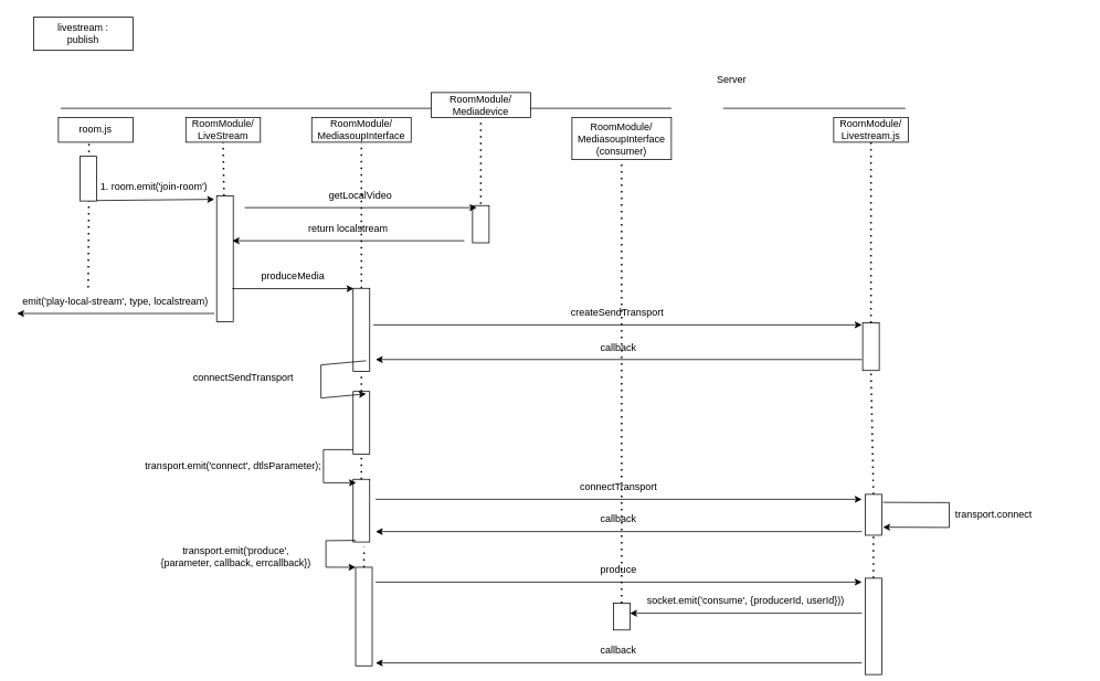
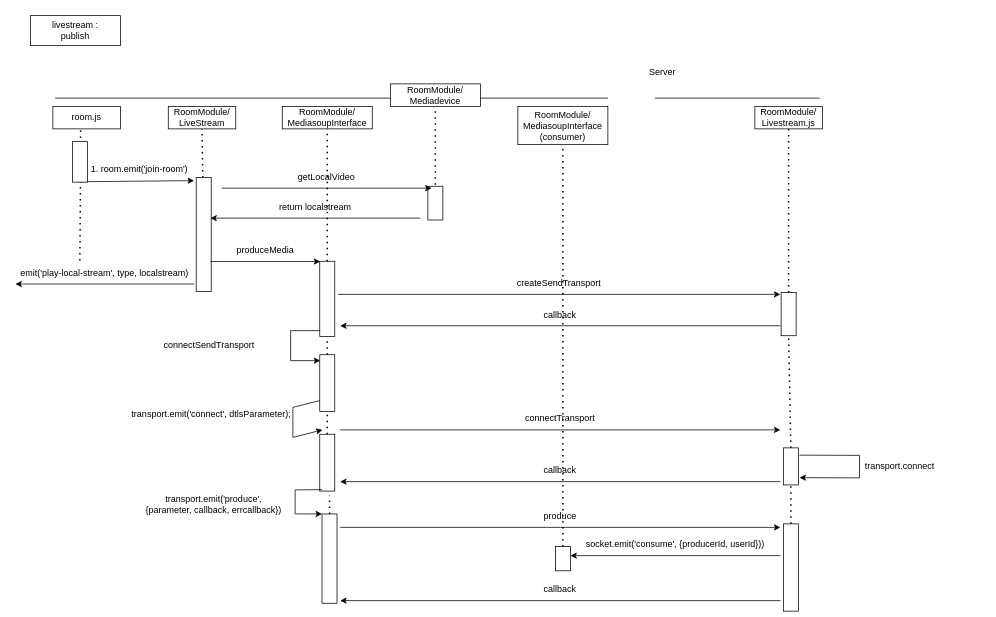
  <mxCell id="0" />
  <mxCell id="1" parent="0" />
- <mxCell id="2" value="transport.emit('connect', dtlsParameter);" style="text;strokeColor=none;align=center;fillColor=none;html=1;verticalAlign=middle;whiteSpace=wrap;rounded=0;" parent="1" vertex="1"><mxGeometry x="133" y="542.35" width="296.5" height="40" as="geometry" /></mxCell>
+ <mxCell id="2" value="transport.emit('connect', dtlsParameter);" style="text;strokeColor=none;align=center;fillColor=none;html=1;verticalAlign=middle;whiteSpace=wrap;rounded=0;" parent="1" vertex="1"><mxGeometry x="133" y="532.35" width="296.5" height="40" as="geometry" /></mxCell>
  <mxCell id="3" value="" style="endArrow=none;dashed=1;html=1;dashPattern=1 3;strokeWidth=2;rounded=0;entryX=0.5;entryY=1;entryDx=0;entryDy=0;startArrow=none;" parent="1" source="14" target="13" edge="1"><mxGeometry width="50" height="50" relative="1" as="geometry"><mxPoint x="247.75" y="600" as="sourcePoint" /><mxPoint x="247.75" y="230" as="targetPoint" /></mxGeometry></mxCell>
  <mxCell id="4" value="" style="rounded=0;whiteSpace=wrap;html=1;" parent="1" vertex="1"><mxGeometry x="40" y="20" width="120" height="40" as="geometry" /></mxCell>
  <mxCell id="5" value="room.js" style="rounded=0;whiteSpace=wrap;html=1;" parent="1" vertex="1"><mxGeometry x="70" y="141" width="90" height="30" as="geometry" /></mxCell>
  <mxCell id="6" value="RoomModule/&lt;br&gt;Livestream.js" style="rounded=0;whiteSpace=wrap;html=1;" parent="1" vertex="1"><mxGeometry x="1006" y="141" width="90" height="30" as="geometry" /></mxCell>
  <mxCell id="7" value="" style="endArrow=none;dashed=1;html=1;dashPattern=1 3;strokeWidth=2;rounded=0;entryX=0.411;entryY=1.067;entryDx=0;entryDy=0;entryPerimeter=0;startArrow=none;" parent="1" target="5" edge="1"><mxGeometry width="50" height="50" relative="1" as="geometry"><mxPoint x="106.477" y="215" as="sourcePoint" /><mxPoint x="467" y="430" as="targetPoint" /></mxGeometry></mxCell>
  <mxCell id="8" value="" style="endArrow=none;html=1;rounded=0;" parent="1" edge="1"><mxGeometry width="50" height="50" relative="1" as="geometry"><mxPoint x="73" y="130" as="sourcePoint" /><mxPoint x="810" y="130" as="targetPoint" /></mxGeometry></mxCell>
  <mxCell id="9" value="" style="endArrow=none;html=1;rounded=0;" parent="1" edge="1"><mxGeometry width="50" height="50" relative="1" as="geometry"><mxPoint x="872.5" y="130" as="sourcePoint" /><mxPoint x="1092.5" y="130" as="targetPoint" /></mxGeometry></mxCell>
  <mxCell id="10" value="Server" style="text;strokeColor=none;align=center;fillColor=none;html=1;verticalAlign=middle;whiteSpace=wrap;rounded=0;" parent="1" vertex="1"><mxGeometry x="853" y="80" width="60" height="30" as="geometry" /></mxCell>
  <mxCell id="11" value="" style="endArrow=none;dashed=1;html=1;dashPattern=1 3;strokeWidth=2;rounded=0;entryX=1;entryY=0.5;entryDx=0;entryDy=0;" parent="1" edge="1"><mxGeometry width="50" height="50" relative="1" as="geometry"><mxPoint x="106" y="346.5" as="sourcePoint" /><mxPoint x="107" y="211.5" as="targetPoint" /></mxGeometry></mxCell>
  <mxCell id="12" value="livestream :&lt;br&gt;publish" style="text;strokeColor=none;align=center;fillColor=none;html=1;verticalAlign=middle;whiteSpace=wrap;rounded=0;" parent="1" vertex="1"><mxGeometry x="50" y="25" width="100" height="30" as="geometry" /></mxCell>
  <mxCell id="13" value="RoomModule/&lt;br&gt;LiveStream" style="rounded=0;whiteSpace=wrap;html=1;" parent="1" vertex="1"><mxGeometry x="223.87" y="141" width="90" height="30" as="geometry" /></mxCell>
  <mxCell id="14" value="" style="rounded=0;whiteSpace=wrap;html=1;rotation=90;" parent="1" vertex="1"><mxGeometry x="195.1" y="301.76" width="152" height="20" as="geometry" /></mxCell>
  <mxCell id="15" value="" style="endArrow=classic;html=1;rounded=0;entryX=1;entryY=1;entryDx=0;entryDy=0;" parent="1" target="16" edge="1"><mxGeometry width="50" height="50" relative="1" as="geometry"><mxPoint x="106.5" y="241.5" as="sourcePoint" /><mxPoint x="230" y="242" as="targetPoint" /></mxGeometry></mxCell>
  <mxCell id="16" value="1. room.emit('join-room')" style="text;strokeColor=none;align=center;fillColor=none;html=1;verticalAlign=middle;whiteSpace=wrap;rounded=0;" parent="1" vertex="1"><mxGeometry x="111.75" y="210" width="146.5" height="30" as="geometry" /></mxCell>
  <mxCell id="17" value="RoomModule/&lt;br&gt;Mediadevice" style="rounded=0;whiteSpace=wrap;html=1;" parent="1" vertex="1"><mxGeometry x="520" y="111" width="120" height="30" as="geometry" /></mxCell>
  <mxCell id="18" value="" style="endArrow=none;dashed=1;html=1;dashPattern=1 3;strokeWidth=2;rounded=0;entryX=0.5;entryY=1;entryDx=0;entryDy=0;startArrow=none;" parent="1" target="17" edge="1"><mxGeometry width="50" height="50" relative="1" as="geometry"><mxPoint x="580" y="245.5" as="sourcePoint" /><mxPoint x="581.75" y="230" as="targetPoint" /></mxGeometry></mxCell>
  <mxCell id="19" value="" style="rounded=0;whiteSpace=wrap;html=1;rotation=90;" parent="1" vertex="1"><mxGeometry x="1022.18" y="407.97" width="57.63" height="20" as="geometry" /></mxCell>
  <mxCell id="20" value="" style="rounded=0;whiteSpace=wrap;html=1;rotation=90;" parent="1" vertex="1"><mxGeometry x="79" y="205" width="54" height="20" as="geometry" /></mxCell>
  <mxCell id="21" value="" style="rounded=0;whiteSpace=wrap;html=1;rotation=90;spacing=4;" parent="1" vertex="1"><mxGeometry x="557.5" y="260" width="45" height="20" as="geometry" /></mxCell>
  <mxCell id="22" value="RoomModule/&lt;br&gt;MediasoupInterface" style="rounded=0;whiteSpace=wrap;html=1;" parent="1" vertex="1"><mxGeometry x="375.85" y="141" width="120" height="30" as="geometry" /></mxCell>
  <mxCell id="23" value="" style="endArrow=none;dashed=1;html=1;dashPattern=1 3;strokeWidth=2;rounded=0;entryX=0.5;entryY=1;entryDx=0;entryDy=0;startArrow=none;exitX=0;exitY=0.5;exitDx=0;exitDy=0;" parent="1" source="24" target="22" edge="1"><mxGeometry width="50" height="50" relative="1" as="geometry"><mxPoint x="435.85" y="245.5" as="sourcePoint" /><mxPoint x="437.6" y="230" as="targetPoint" /></mxGeometry></mxCell>
  <mxCell id="24" value="" style="rounded=0;whiteSpace=wrap;html=1;rotation=90;spacing=4;" parent="1" vertex="1"><mxGeometry x="385.76" y="387.6" width="100.17" height="20" as="geometry" /></mxCell>
  <mxCell id="25" value="" style="endArrow=classic;html=1;rounded=0;exitX=0;exitY=1;exitDx=0;exitDy=0;entryX=1;entryY=1;entryDx=0;entryDy=0;" parent="1" source="26" target="26" edge="1"><mxGeometry width="50" height="50" relative="1" as="geometry"><mxPoint x="360" y="420" as="sourcePoint" /><mxPoint x="410" y="370" as="targetPoint" /></mxGeometry></mxCell>
  <mxCell id="26" value="getLocalVideo" style="text;strokeColor=none;align=center;fillColor=none;html=1;verticalAlign=middle;whiteSpace=wrap;rounded=0;" parent="1" vertex="1"><mxGeometry x="295" y="220" width="280" height="30" as="geometry" /></mxCell>
  <mxCell id="27" value="return localstream" style="text;strokeColor=none;align=center;fillColor=none;html=1;verticalAlign=middle;whiteSpace=wrap;rounded=0;" parent="1" vertex="1"><mxGeometry x="280" y="260" width="280" height="30" as="geometry" /></mxCell>
  <mxCell id="28" value="" style="endArrow=classic;html=1;rounded=0;exitX=1;exitY=1;exitDx=0;exitDy=0;entryX=0;entryY=1;entryDx=0;entryDy=0;" parent="1" source="27" target="27" edge="1"><mxGeometry width="50" height="50" relative="1" as="geometry"><mxPoint x="360" y="420" as="sourcePoint" /><mxPoint x="410" y="370" as="targetPoint" /></mxGeometry></mxCell>
  <mxCell id="29" value="produceMedia" style="text;strokeColor=none;align=center;fillColor=none;html=1;verticalAlign=middle;whiteSpace=wrap;rounded=0;" parent="1" vertex="1"><mxGeometry x="280" y="317.87" width="146.5" height="30" as="geometry" /></mxCell>
  <mxCell id="30" value="" style="endArrow=classic;html=1;rounded=0;exitX=0;exitY=1;exitDx=0;exitDy=0;entryX=1;entryY=1;entryDx=0;entryDy=0;" parent="1" source="29" target="29" edge="1"><mxGeometry width="50" height="50" relative="1" as="geometry"><mxPoint x="360" y="420" as="sourcePoint" /><mxPoint x="410" y="370" as="targetPoint" /></mxGeometry></mxCell>
  <mxCell id="31" value="" style="endArrow=classic;html=1;rounded=0;exitX=1;exitY=1;exitDx=0;exitDy=0;entryX=0;entryY=1;entryDx=0;entryDy=0;" parent="1" source="32" target="32" edge="1"><mxGeometry width="50" height="50" relative="1" as="geometry"><mxPoint x="258.25" y="390" as="sourcePoint" /><mxPoint x="98.25" y="390" as="targetPoint" /></mxGeometry></mxCell>
  <mxCell id="32" value="emit('play-local-stream', type, localstream)" style="text;strokeColor=none;align=center;fillColor=none;html=1;verticalAlign=middle;whiteSpace=wrap;rounded=0;" parent="1" vertex="1"><mxGeometry x="20" y="347.87" width="238.25" height="30" as="geometry" /></mxCell>
  <mxCell id="33" value="createSendTransport" style="text;strokeColor=none;align=center;fillColor=none;html=1;verticalAlign=middle;whiteSpace=wrap;rounded=0;" parent="1" vertex="1"><mxGeometry x="450" y="361.65" width="590" height="30" as="geometry" /></mxCell>
  <mxCell id="34" value="" style="endArrow=classic;html=1;rounded=0;exitX=0;exitY=1;exitDx=0;exitDy=0;entryX=1;entryY=1;entryDx=0;entryDy=0;" parent="1" source="33" target="33" edge="1"><mxGeometry width="50" height="50" relative="1" as="geometry"><mxPoint x="360" y="410" as="sourcePoint" /><mxPoint x="410" y="360" as="targetPoint" /></mxGeometry></mxCell>
  <mxCell id="35" value="" style="endArrow=classic;html=1;rounded=0;exitX=1;exitY=1;exitDx=0;exitDy=0;entryX=0;entryY=1;entryDx=0;entryDy=0;" parent="1" source="36" target="36" edge="1"><mxGeometry width="50" height="50" relative="1" as="geometry"><mxPoint x="853" y="534" as="sourcePoint" /><mxPoint x="453" y="534" as="targetPoint" /></mxGeometry></mxCell>
  <mxCell id="36" value="callback" style="text;strokeColor=none;align=center;fillColor=none;html=1;verticalAlign=middle;whiteSpace=wrap;rounded=0;" parent="1" vertex="1"><mxGeometry x="453" y="403.53" width="587" height="30" as="geometry" /></mxCell>
- <mxCell id="37" value="connectTransport" style="text;strokeColor=none;align=center;fillColor=none;html=1;verticalAlign=middle;whiteSpace=wrap;rounded=0;" parent="1" vertex="1"><mxGeometry x="453" y="572.35" width="587" height="30" as="geometry" /></mxCell>
+ <mxCell id="37" value="connectTransport" style="text;strokeColor=none;align=center;fillColor=none;html=1;verticalAlign=middle;whiteSpace=wrap;rounded=0;" parent="1" vertex="1"><mxGeometry x="453" y="542.35" width="587" height="30" as="geometry" /></mxCell>
  <mxCell id="38" value="" style="endArrow=classic;html=1;rounded=0;exitX=0;exitY=1;exitDx=0;exitDy=0;entryX=1;entryY=1;entryDx=0;entryDy=0;" parent="1" source="37" target="37" edge="1"><mxGeometry width="50" height="50" relative="1" as="geometry"><mxPoint x="363" y="502.35" as="sourcePoint" /><mxPoint x="413" y="452.35" as="targetPoint" /></mxGeometry></mxCell>
  <mxCell id="39" value="" style="rounded=0;whiteSpace=wrap;html=1;rotation=90;" parent="1" vertex="1"><mxGeometry x="1029.3" y="611.04" width="49.39" height="20" as="geometry" /></mxCell>
  <mxCell id="40" value="&amp;nbsp; &amp;nbsp; &amp;nbsp; &amp;nbsp; transport.connect" style="text;strokeColor=none;align=center;fillColor=none;html=1;verticalAlign=middle;whiteSpace=wrap;rounded=0;" parent="1" vertex="1"><mxGeometry x="1065.5" y="606.04" width="240" height="30" as="geometry" /></mxCell>
  <mxCell id="41" value="" style="endArrow=classic;html=1;rounded=0;exitX=0;exitY=0;exitDx=0;exitDy=0;entryX=0;entryY=1;entryDx=0;entryDy=0;" parent="1" source="40" target="40" edge="1"><mxGeometry width="50" height="50" relative="1" as="geometry"><mxPoint x="545.5" y="502.35" as="sourcePoint" /><mxPoint x="595.5" y="452.35" as="targetPoint" /><Array as="points"><mxPoint x="1145.5" y="606.35" /><mxPoint x="1145.5" y="636.35" /></Array></mxGeometry></mxCell>
  <mxCell id="42" value="callback" style="text;strokeColor=none;align=center;fillColor=none;html=1;verticalAlign=middle;whiteSpace=wrap;rounded=0;" parent="1" vertex="1"><mxGeometry x="453" y="611.35" width="587" height="30" as="geometry" /></mxCell>
  <mxCell id="43" value="" style="endArrow=classic;html=1;rounded=0;exitX=1;exitY=1;exitDx=0;exitDy=0;entryX=0;entryY=1;entryDx=0;entryDy=0;" parent="1" source="42" target="42" edge="1"><mxGeometry width="50" height="50" relative="1" as="geometry"><mxPoint x="363" y="502.35" as="sourcePoint" /><mxPoint x="413" y="452.35" as="targetPoint" /></mxGeometry></mxCell>
  <mxCell id="44" value="" style="rounded=0;whiteSpace=wrap;html=1;rotation=90;spacing=4;" parent="1" vertex="1"><mxGeometry x="397.95" y="606.04" width="75.79" height="20" as="geometry" /></mxCell>
  <mxCell id="45" value="" style="endArrow=classic;html=1;rounded=0;exitX=1;exitY=0;exitDx=0;exitDy=0;entryX=1;entryY=1;entryDx=0;entryDy=0;" parent="1" source="2" target="2" edge="1"><mxGeometry width="50" height="50" relative="1" as="geometry"><mxPoint x="360" y="392.35" as="sourcePoint" /><mxPoint x="410" y="342.35" as="targetPoint" /><Array as="points"><mxPoint x="390" y="542.35" /><mxPoint x="390" y="582.35" /></Array></mxGeometry></mxCell>
  <mxCell id="46" value="" style="rounded=0;whiteSpace=wrap;html=1;rotation=90;spacing=4;" parent="1" vertex="1"><mxGeometry x="379.33" y="733.98" width="119.04" height="20" as="geometry" /></mxCell>
  <mxCell id="47" value="transport.emit('produce',&lt;br&gt;{parameter, callback, errcallback})" style="text;strokeColor=none;align=center;fillColor=none;html=1;verticalAlign=middle;whiteSpace=wrap;rounded=0;" parent="1" vertex="1"><mxGeometry x="136" y="652.35" width="296.5" height="40" as="geometry" /></mxCell>
  <mxCell id="48" value="" style="endArrow=classic;html=1;rounded=0;entryX=0;entryY=1;entryDx=0;entryDy=0;" parent="1" target="46" edge="1"><mxGeometry width="50" height="50" relative="1" as="geometry"><mxPoint x="429" y="652" as="sourcePoint" /><mxPoint x="353" y="452.35" as="targetPoint" /><Array as="points"><mxPoint x="393" y="652.35" /><mxPoint x="393" y="684.35" /></Array></mxGeometry></mxCell>
  <mxCell id="49" value="produce" style="text;strokeColor=none;align=center;fillColor=none;html=1;verticalAlign=middle;whiteSpace=wrap;rounded=0;" parent="1" vertex="1"><mxGeometry x="453" y="672.35" width="587" height="30" as="geometry" /></mxCell>
  <mxCell id="50" value="" style="endArrow=classic;html=1;rounded=0;exitX=0;exitY=1;exitDx=0;exitDy=0;entryX=1;entryY=1;entryDx=0;entryDy=0;" parent="1" source="49" target="49" edge="1"><mxGeometry width="50" height="50" relative="1" as="geometry"><mxPoint x="303" y="492.35" as="sourcePoint" /><mxPoint x="353" y="442.35" as="targetPoint" /></mxGeometry></mxCell>
  <mxCell id="51" value="" style="rounded=0;whiteSpace=wrap;html=1;rotation=90;" parent="1" vertex="1"><mxGeometry x="995.81" y="745.84" width="116.36" height="20" as="geometry" /></mxCell>
  <mxCell id="52" value="" style="endArrow=classic;html=1;rounded=0;entryX=0;entryY=1;entryDx=0;entryDy=0;exitX=1;exitY=1;exitDx=0;exitDy=0;" parent="1" source="53" target="53" edge="1"><mxGeometry width="50" height="50" relative="1" as="geometry"><mxPoint x="853" y="800" as="sourcePoint" /><mxPoint x="463" y="709" as="targetPoint" /></mxGeometry></mxCell>
  <mxCell id="53" value="callback" style="text;strokeColor=none;align=center;fillColor=none;html=1;verticalAlign=middle;whiteSpace=wrap;rounded=0;" parent="1" vertex="1"><mxGeometry x="453" y="770" width="587" height="30" as="geometry" /></mxCell>
  <mxCell id="54" value="" style="rounded=0;whiteSpace=wrap;html=1;rotation=90;spacing=4;" parent="1" vertex="1"><mxGeometry x="397.95" y="500" width="75.79" height="20" as="geometry" /></mxCell>
- <mxCell id="55" value="connectSendTransport" style="text;strokeColor=none;align=center;fillColor=none;html=1;verticalAlign=middle;whiteSpace=wrap;rounded=0;" parent="1" vertex="1"><mxGeometry x="145" y="435" width="296.5" height="40" as="geometry" /></mxCell>
+ <mxCell id="55" value="connectSendTransport" style="text;strokeColor=none;align=center;fillColor=none;html=1;verticalAlign=middle;whiteSpace=wrap;rounded=0;" parent="1" vertex="1"><mxGeometry x="130" y="440" width="296.5" height="40" as="geometry" /></mxCell>
  <mxCell id="56" value="" style="endArrow=classic;html=1;rounded=0;exitX=1;exitY=0;exitDx=0;exitDy=0;entryX=1;entryY=1;entryDx=0;entryDy=0;" parent="1" source="55" target="55" edge="1"><mxGeometry width="50" height="50" relative="1" as="geometry"><mxPoint x="357" y="290" as="sourcePoint" /><mxPoint x="407" y="240" as="targetPoint" /><Array as="points"><mxPoint x="387" y="440" /><mxPoint x="387" y="480" /></Array></mxGeometry></mxCell>
  <mxCell id="57" value="" style="endArrow=none;dashed=1;html=1;dashPattern=1 3;strokeWidth=2;rounded=0;entryX=1;entryY=0.5;entryDx=0;entryDy=0;exitX=0;exitY=0.5;exitDx=0;exitDy=0;" parent="1" source="54" target="24" edge="1"><mxGeometry width="50" height="50" relative="1" as="geometry"><mxPoint x="480" y="480" as="sourcePoint" /><mxPoint x="350" y="350" as="targetPoint" /></mxGeometry></mxCell>
  <mxCell id="58" value="" style="endArrow=none;dashed=1;html=1;dashPattern=1 3;strokeWidth=2;rounded=0;entryX=1;entryY=0.5;entryDx=0;entryDy=0;exitX=0;exitY=0.5;exitDx=0;exitDy=0;" parent="1" source="44" target="54" edge="1"><mxGeometry width="50" height="50" relative="1" as="geometry"><mxPoint x="300" y="400" as="sourcePoint" /><mxPoint x="350" y="350" as="targetPoint" /></mxGeometry></mxCell>
  <mxCell id="59" value="" style="endArrow=none;dashed=1;html=1;dashPattern=1 3;strokeWidth=2;rounded=0;exitX=0;exitY=0.5;exitDx=0;exitDy=0;" parent="1" source="46" edge="1"><mxGeometry width="50" height="50" relative="1" as="geometry"><mxPoint x="300" y="400" as="sourcePoint" /><mxPoint x="439" y="660" as="targetPoint" /></mxGeometry></mxCell>
  <mxCell id="60" value="" style="endArrow=none;dashed=1;html=1;dashPattern=1 3;strokeWidth=2;rounded=0;entryX=0.5;entryY=1;entryDx=0;entryDy=0;exitX=0;exitY=0.5;exitDx=0;exitDy=0;" parent="1" source="19" target="6" edge="1"><mxGeometry width="50" height="50" relative="1" as="geometry"><mxPoint x="482.5" y="400" as="sourcePoint" /><mxPoint x="532.5" y="350" as="targetPoint" /></mxGeometry></mxCell>
  <mxCell id="61" value="" style="endArrow=none;dashed=1;html=1;dashPattern=1 3;strokeWidth=2;rounded=0;entryX=1;entryY=0.5;entryDx=0;entryDy=0;exitX=0;exitY=0.5;exitDx=0;exitDy=0;" parent="1" source="39" target="19" edge="1"><mxGeometry width="50" height="50" relative="1" as="geometry"><mxPoint x="482.5" y="400" as="sourcePoint" /><mxPoint x="532.5" y="350" as="targetPoint" /></mxGeometry></mxCell>
  <mxCell id="62" value="" style="endArrow=none;dashed=1;html=1;dashPattern=1 3;strokeWidth=2;rounded=0;entryX=1;entryY=0.5;entryDx=0;entryDy=0;exitX=0;exitY=0.5;exitDx=0;exitDy=0;" parent="1" source="51" target="39" edge="1"><mxGeometry width="50" height="50" relative="1" as="geometry"><mxPoint x="482.5" y="400" as="sourcePoint" /><mxPoint x="532.5" y="350" as="targetPoint" /></mxGeometry></mxCell>
  <mxCell id="63" value="RoomModule/&lt;br&gt;MediasoupInterface&lt;br&gt;(consumer)" style="rounded=0;whiteSpace=wrap;html=1;" parent="1" vertex="1"><mxGeometry x="690" y="141" width="120" height="51" as="geometry" /></mxCell>
  <mxCell id="64" value="" style="rounded=0;whiteSpace=wrap;html=1;rotation=90;spacing=4;" parent="1" vertex="1"><mxGeometry x="733.75" y="733.98" width="32.5" height="20" as="geometry" /></mxCell>
  <mxCell id="65" value="socket.emit('consume', {producerId, userId}))" style="text;strokeColor=none;align=center;fillColor=none;html=1;verticalAlign=middle;whiteSpace=wrap;rounded=0;" parent="1" vertex="1"><mxGeometry x="760" y="710" width="280" height="30" as="geometry" /></mxCell>
  <mxCell id="66" value="" style="endArrow=none;html=1;rounded=0;exitX=0;exitY=1;exitDx=0;exitDy=0;entryX=1;entryY=1;entryDx=0;entryDy=0;startArrow=classic;startFill=1;endFill=0;" parent="1" source="65" target="65" edge="1"><mxGeometry width="50" height="50" relative="1" as="geometry"><mxPoint x="530" y="510" as="sourcePoint" /><mxPoint x="570" y="420" as="targetPoint" /></mxGeometry></mxCell>
  <mxCell id="67" value="" style="endArrow=none;dashed=1;html=1;dashPattern=1 3;strokeWidth=2;rounded=0;entryX=0.5;entryY=1;entryDx=0;entryDy=0;exitX=0;exitY=0.5;exitDx=0;exitDy=0;" parent="1" source="64" target="63" edge="1"><mxGeometry width="50" height="50" relative="1" as="geometry"><mxPoint x="520" y="470" as="sourcePoint" /><mxPoint x="570" y="420" as="targetPoint" /></mxGeometry></mxCell>
